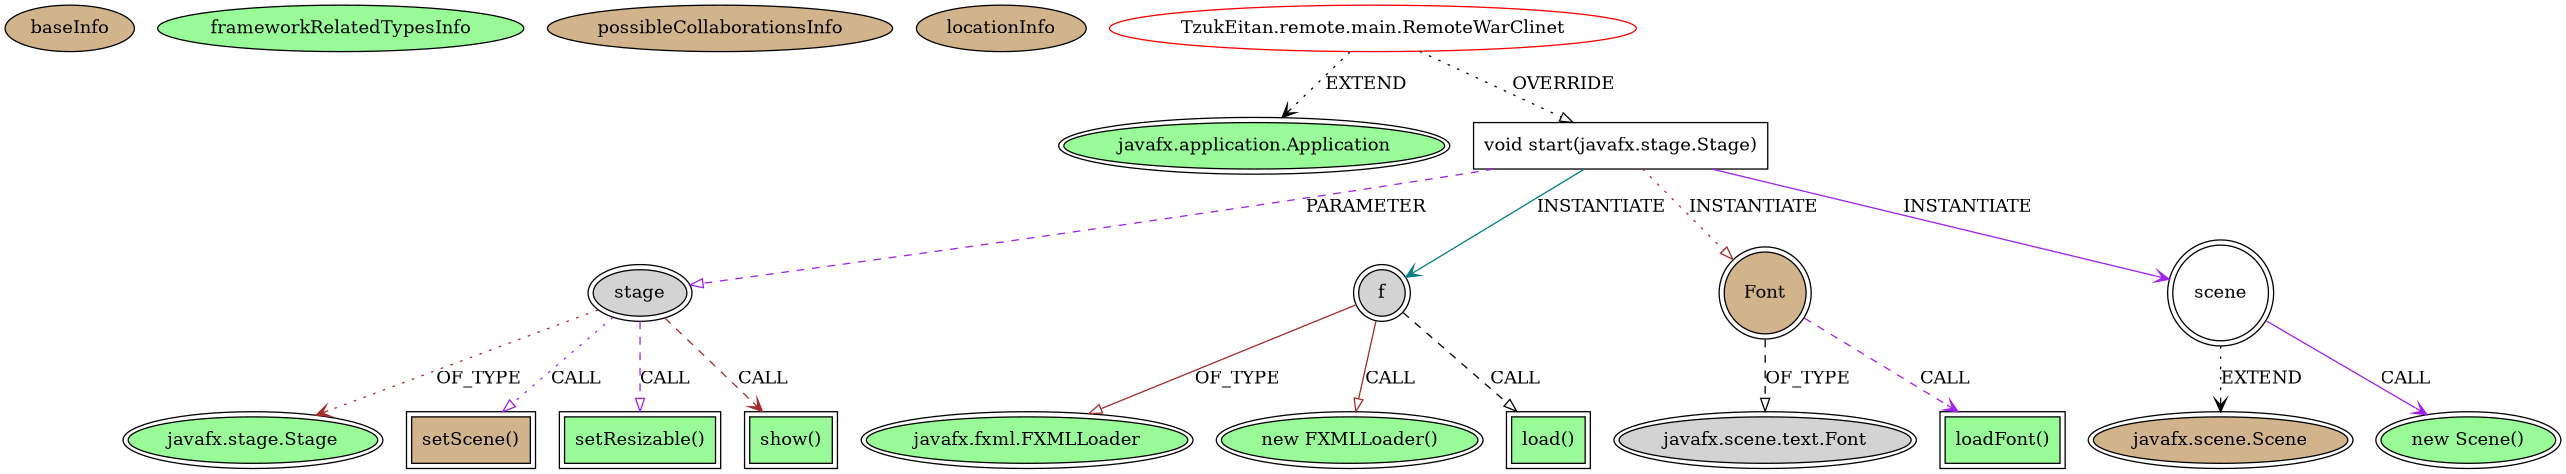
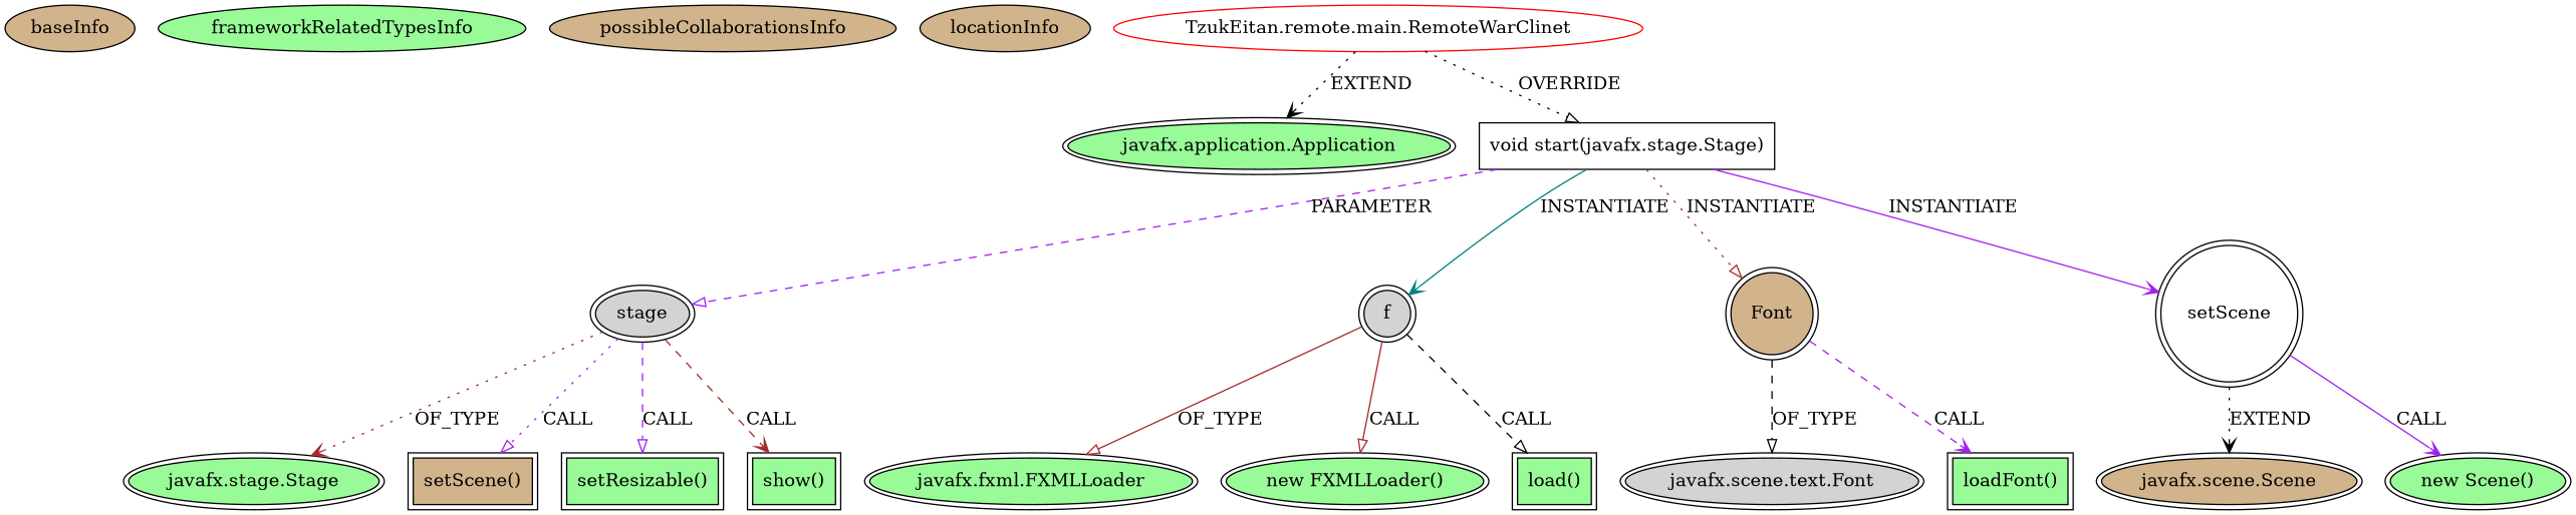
  digraph {
    node [fillcolor=palegreen style=filled isFrameworkType=true vertexType=FRAMEWORK_CLASS_TYPE peripheries=2]
    edge [arrowhead=onormal color=purple style=dotted]
    baseInfo [category=extension_graph fillcolor=tan graphId=3480 isAnonymous=false possibleRelation=false isFrameworkType="" vertexType="" peripheries=""]
    frameworkRelatedTypesInfo [0="javafx.application.Application" isFrameworkType="" vertexType="" peripheries=""]
    possibleCollaborationsInfo [fillcolor=tan isFrameworkType="" vertexType="" peripheries=""]
    locationInfo [contextSignature=RemoteWarClinet filePath="/kokoreko-WarGamesGuyBen/WarGamesGuyBen-master/src/TzukEitan/remote/main/RemoteWarClinet.java" fillcolor=tan graphId=3480 projectName="kokoreko-WarGamesGuyBen" isFrameworkType="" vertexType="" peripheries=""]
    n5 [color=red fillcolor=white isFrameworkType=false label="TzukEitan.remote.main.RemoteWarClinet" vertexType=ROOT_CLIENT_CLASS_DECLARATION peripheries=""]
    n6 [label="javafx.application.Application"]
    n7 [fillcolor=white isFrameworkType=false label="void start(javafx.stage.Stage)" shape=box vertexType=OVERRIDING_METHOD_DECLARATION peripheries=""]
    n8 [fillcolor=lightgrey label=stage vertexType=PARAMETER_DECLARATION]
    n9 [fillcolor=lightgrey label=f shape=circle vertexType=VARIABLE_EXPRESION]
    n10 [fillcolor=tan label=Font shape=circle vertexType=VARIABLE_EXPRESION]
-   n11 [fillcolor=white label=scene shape=circle vertexType=VARIABLE_EXPRESION]
+   n11 [fillcolor=white label=setScene shape=circle vertexType=VARIABLE_EXPRESION]
    n12 [label="javafx.stage.Stage"]
    n13 [fillcolor=tan label="setScene()" shape=box vertexType=INSIDE_CALL]
    n14 [label="setResizable()" shape=box vertexType=INSIDE_CALL]
    n15 [label="show()" shape=box vertexType=INSIDE_CALL]
    n16 [label="javafx.fxml.FXMLLoader"]
    n17 [label="new FXMLLoader()" vertexType=CONSTRUCTOR_CALL]
    n18 [label="load()" shape=box vertexType=INSIDE_CALL]
    n19 [fillcolor=lightgrey label="javafx.scene.text.Font"]
    n20 [label="loadFont()" shape=box vertexType=INSIDE_CALL]
    n21 [fillcolor=tan label="javafx.scene.Scene"]
    n22 [label="new Scene()" vertexType=CONSTRUCTOR_CALL]
    n5 -> n6 [arrowhead=vee color=black label=EXTEND]
    n5 -> n7 [color=black label=OVERRIDE]
    n7 -> n8 [label=PARAMETER style=dashed]
    n7 -> n9 [arrowhead=vee color=teal label=INSTANTIATE style=solid]
    n7 -> n10 [color=brown label=INSTANTIATE]
    n7 -> n11 [arrowhead=vee label=INSTANTIATE style=solid]
    n8 -> n12 [arrowhead=vee color=brown label=OF_TYPE]
    n8 -> n13 [label=CALL]
    n8 -> n14 [label=CALL style=dashed]
    n8 -> n15 [arrowhead=vee color=brown label=CALL style=dashed]
    n9 -> n16 [color=brown label=OF_TYPE style=solid]
    n9 -> n17 [color=brown label=CALL style=solid]
    n9 -> n18 [color=black label=CALL style=dashed]
    n10 -> n19 [color=black label=OF_TYPE style=dashed]
    n10 -> n20 [arrowhead=vee label=CALL style=dashed]
    n11 -> n21 [arrowhead=vee color=black label=EXTEND]
    n11 -> n22 [arrowhead=vee label=CALL style=solid]
  }
